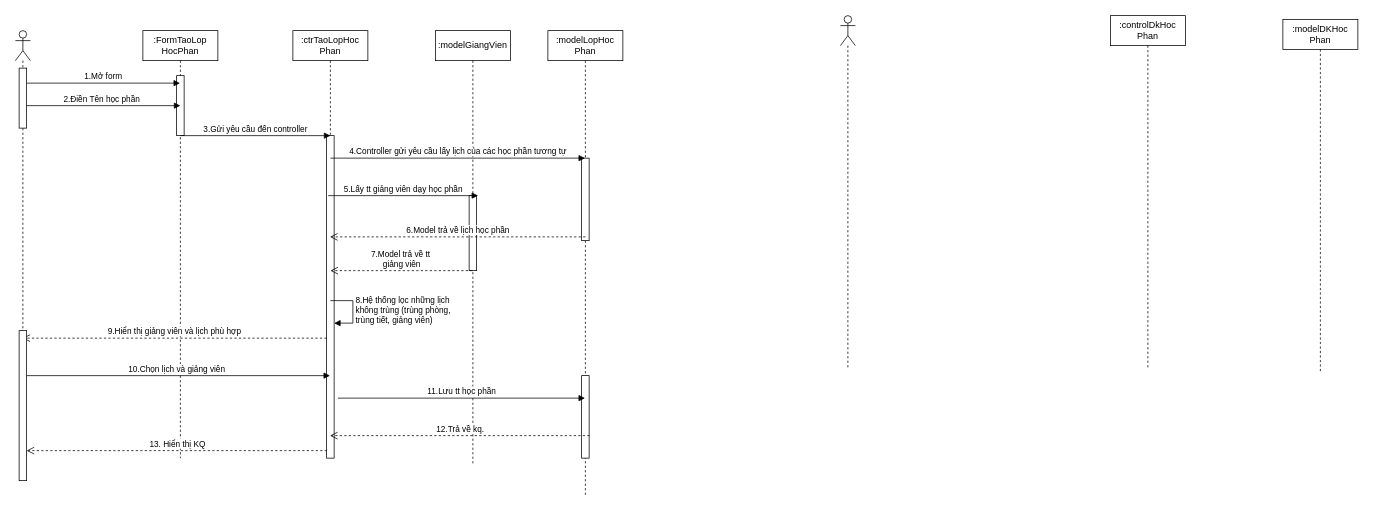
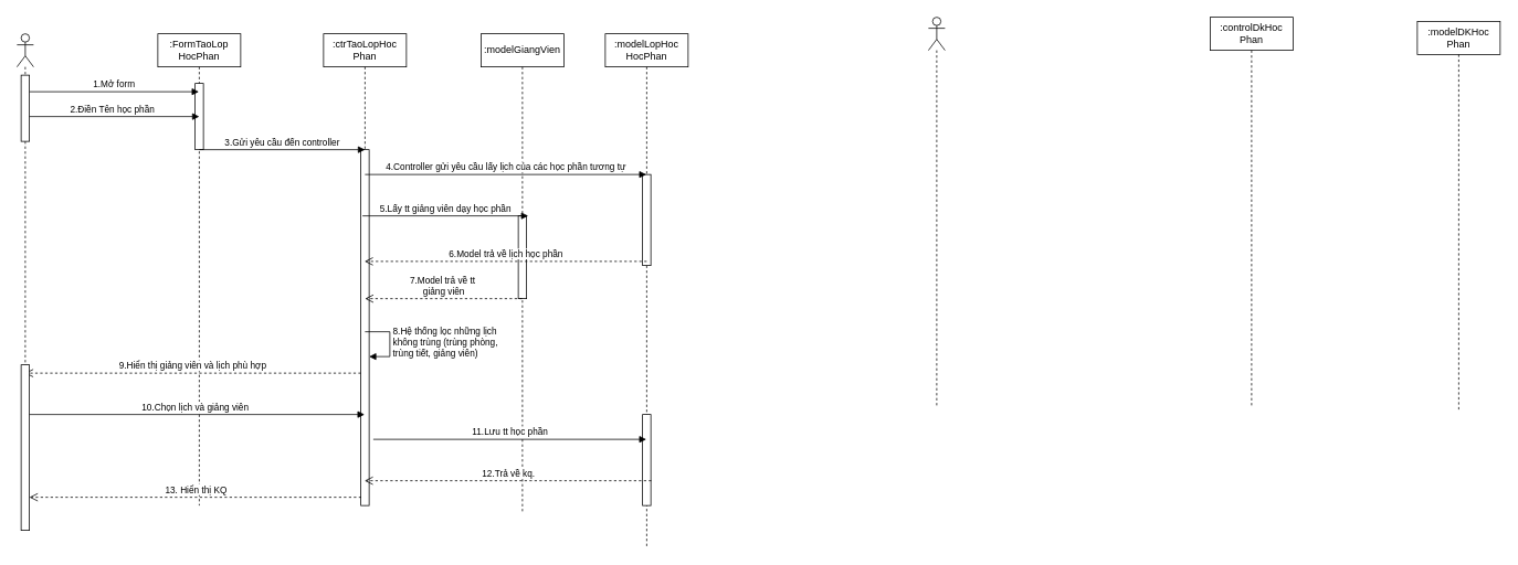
  <mxCell id="0" />
  <mxCell id="1" parent="0" />
  <mxCell id="2" value="" style="shape=umlLifeline;perimeter=lifelinePerimeter;whiteSpace=wrap;html=1;container=1;dropTarget=0;collapsible=0;recursiveResize=0;outlineConnect=0;portConstraint=eastwest;newEdgeStyle={&quot;curved&quot;:0,&quot;rounded&quot;:0};participant=umlActor;" vertex="1" parent="1"><mxGeometry x="20" y="40" width="20" height="570" as="geometry" /></mxCell>
  <mxCell id="3" value=":FormTaoLop&lt;br&gt;HocPhan" style="shape=umlLifeline;perimeter=lifelinePerimeter;whiteSpace=wrap;html=1;container=1;dropTarget=0;collapsible=0;recursiveResize=0;outlineConnect=0;portConstraint=eastwest;newEdgeStyle={&quot;curved&quot;:0,&quot;rounded&quot;:0};" vertex="1" parent="1"><mxGeometry x="190" y="40" width="100" height="570" as="geometry" /></mxCell>
  <mxCell id="4" value="" style="html=1;points=[[0,0,0,0,5],[0,1,0,0,-5],[1,0,0,0,5],[1,1,0,0,-5]];perimeter=orthogonalPerimeter;outlineConnect=0;targetShapes=umlLifeline;portConstraint=eastwest;newEdgeStyle={&quot;curved&quot;:0,&quot;rounded&quot;:0};" vertex="1" parent="3"><mxGeometry x="45" y="60" width="10" height="80" as="geometry" /></mxCell>
  <mxCell id="5" value=":ctrTaoLopHoc&lt;br&gt;Phan" style="shape=umlLifeline;perimeter=lifelinePerimeter;whiteSpace=wrap;html=1;container=1;dropTarget=0;collapsible=0;recursiveResize=0;outlineConnect=0;portConstraint=eastwest;newEdgeStyle={&quot;curved&quot;:0,&quot;rounded&quot;:0};" vertex="1" parent="1"><mxGeometry x="390" y="40" width="100" height="570" as="geometry" /></mxCell>
  <mxCell id="6" value="" style="html=1;points=[[0,0,0,0,5],[0,1,0,0,-5],[1,0,0,0,5],[1,1,0,0,-5]];perimeter=orthogonalPerimeter;outlineConnect=0;targetShapes=umlLifeline;portConstraint=eastwest;newEdgeStyle={&quot;curved&quot;:0,&quot;rounded&quot;:0};" vertex="1" parent="5"><mxGeometry x="45" y="140" width="10" height="430" as="geometry" /></mxCell>
- <mxCell id="7" value=":modelLopHoc&lt;br&gt;Phan" style="shape=umlLifeline;perimeter=lifelinePerimeter;whiteSpace=wrap;html=1;container=1;dropTarget=0;collapsible=0;recursiveResize=0;outlineConnect=0;portConstraint=eastwest;newEdgeStyle={&quot;curved&quot;:0,&quot;rounded&quot;:0};" vertex="1" parent="1"><mxGeometry x="730" y="40" width="100" height="620" as="geometry" /></mxCell>
+ <mxCell id="7" value=":modelLopHoc&lt;br&gt;HocPhan" style="shape=umlLifeline;perimeter=lifelinePerimeter;whiteSpace=wrap;html=1;container=1;dropTarget=0;collapsible=0;recursiveResize=0;outlineConnect=0;portConstraint=eastwest;newEdgeStyle={&quot;curved&quot;:0,&quot;rounded&quot;:0};" vertex="1" parent="1"><mxGeometry x="730" y="40" width="100" height="620" as="geometry" /></mxCell>
  <mxCell id="8" value="" style="html=1;points=[[0,0,0,0,5],[0,1,0,0,-5],[1,0,0,0,5],[1,1,0,0,-5]];perimeter=orthogonalPerimeter;outlineConnect=0;targetShapes=umlLifeline;portConstraint=eastwest;newEdgeStyle={&quot;curved&quot;:0,&quot;rounded&quot;:0};" vertex="1" parent="7"><mxGeometry x="45" y="170" width="10" height="110" as="geometry" /></mxCell>
  <mxCell id="9" value="" style="html=1;points=[[0,0,0,0,5],[0,1,0,0,-5],[1,0,0,0,5],[1,1,0,0,-5]];perimeter=orthogonalPerimeter;outlineConnect=0;targetShapes=umlLifeline;portConstraint=eastwest;newEdgeStyle={&quot;curved&quot;:0,&quot;rounded&quot;:0};" vertex="1" parent="7"><mxGeometry x="45" y="460" width="10" height="110" as="geometry" /></mxCell>
  <mxCell id="10" value="1.Mở form" style="html=1;verticalAlign=bottom;endArrow=block;curved=0;rounded=0;" edge="1" parent="1" source="27"><mxGeometry width="80" relative="1" as="geometry"><mxPoint x="29.5" y="110" as="sourcePoint" /><mxPoint x="239.5" y="110" as="targetPoint" /></mxGeometry></mxCell>
  <mxCell id="11" value=":modelGiangVien" style="shape=umlLifeline;perimeter=lifelinePerimeter;whiteSpace=wrap;html=1;container=1;dropTarget=0;collapsible=0;recursiveResize=0;outlineConnect=0;portConstraint=eastwest;newEdgeStyle={&quot;curved&quot;:0,&quot;rounded&quot;:0};" vertex="1" parent="1"><mxGeometry x="580" y="40" width="100" height="580" as="geometry" /></mxCell>
  <mxCell id="12" value="" style="html=1;points=[[0,0,0,0,5],[0,1,0,0,-5],[1,0,0,0,5],[1,1,0,0,-5]];perimeter=orthogonalPerimeter;outlineConnect=0;targetShapes=umlLifeline;portConstraint=eastwest;newEdgeStyle={&quot;curved&quot;:0,&quot;rounded&quot;:0};" vertex="1" parent="11"><mxGeometry x="45" y="220" width="10" height="100" as="geometry" /></mxCell>
  <mxCell id="13" value="2.Điền Tên học phần" style="html=1;verticalAlign=bottom;endArrow=block;curved=0;rounded=0;" edge="1" parent="1"><mxGeometry width="80" relative="1" as="geometry"><mxPoint x="30" y="140" as="sourcePoint" /><mxPoint x="240" y="140" as="targetPoint" /></mxGeometry></mxCell>
  <mxCell id="14" value="3.Gửi yêu cầu đến controller" style="html=1;verticalAlign=bottom;endArrow=block;curved=0;rounded=0;" edge="1" parent="1"><mxGeometry width="80" relative="1" as="geometry"><mxPoint x="240" y="180" as="sourcePoint" /><mxPoint x="440" y="180" as="targetPoint" /></mxGeometry></mxCell>
  <mxCell id="15" value="4.Controller gửi yêu cầu lấy lịch của các học phần tương tự" style="html=1;verticalAlign=bottom;endArrow=block;curved=0;rounded=0;" edge="1" parent="1" target="7"><mxGeometry width="80" relative="1" as="geometry"><mxPoint x="440" y="210" as="sourcePoint" /><mxPoint x="637" y="210" as="targetPoint" /></mxGeometry></mxCell>
  <mxCell id="16" value="5.Lấy tt giảng viên dạy học phần" style="html=1;verticalAlign=bottom;endArrow=block;curved=0;rounded=0;" edge="1" parent="1"><mxGeometry width="80" relative="1" as="geometry"><mxPoint x="437" y="260" as="sourcePoint" /><mxPoint x="637" y="260" as="targetPoint" /></mxGeometry></mxCell>
  <mxCell id="17" value="6.Model trả về lịch học phần" style="html=1;verticalAlign=bottom;endArrow=open;dashed=1;endSize=8;curved=0;rounded=0;exitX=0;exitY=1;exitDx=0;exitDy=-5;" edge="1" parent="1" target="5"><mxGeometry relative="1" as="geometry"><mxPoint x="710" y="315" as="targetPoint" /><mxPoint x="780" y="315" as="sourcePoint" /></mxGeometry></mxCell>
  <mxCell id="18" value="7.Model trả về tt&amp;nbsp;&lt;br&gt;giảng viên" style="html=1;verticalAlign=bottom;endArrow=open;dashed=1;endSize=8;curved=0;rounded=0;" edge="1" parent="1" source="11"><mxGeometry relative="1" as="geometry"><mxPoint x="440" y="360" as="targetPoint" /><mxPoint x="780" y="360" as="sourcePoint" /></mxGeometry></mxCell>
  <mxCell id="19" value="8.Hệ thống lọc những lịch&lt;br&gt;không trùng (trùng phòng, &lt;br&gt;trùng tiết, giảng viên)" style="html=1;align=left;spacingLeft=2;endArrow=block;rounded=0;edgeStyle=orthogonalEdgeStyle;curved=0;rounded=0;" edge="1" parent="1"><mxGeometry relative="1" as="geometry"><mxPoint x="440" y="400" as="sourcePoint" /><Array as="points"><mxPoint x="470" y="430" /></Array><mxPoint x="445" y="430" as="targetPoint" /></mxGeometry></mxCell>
  <mxCell id="20" value="9.Hiển thị giảng viên và lịch phù hợp" style="html=1;verticalAlign=bottom;endArrow=open;dashed=1;endSize=8;curved=0;rounded=0;" edge="1" parent="1"><mxGeometry relative="1" as="geometry"><mxPoint x="29.5" y="450" as="targetPoint" /><mxPoint x="435" y="450" as="sourcePoint" /></mxGeometry></mxCell>
  <mxCell id="21" value="10.Chọn lịch và giảng viên" style="html=1;verticalAlign=bottom;endArrow=block;curved=0;rounded=0;" edge="1" parent="1" target="5"><mxGeometry width="80" relative="1" as="geometry"><mxPoint x="30" y="500" as="sourcePoint" /><mxPoint x="240" y="500" as="targetPoint" /></mxGeometry></mxCell>
  <mxCell id="22" value="11.Lưu tt học phần" style="html=1;verticalAlign=bottom;endArrow=block;curved=0;rounded=0;" edge="1" parent="1" target="7"><mxGeometry width="80" relative="1" as="geometry"><mxPoint x="450" y="530" as="sourcePoint" /><mxPoint x="850" y="530" as="targetPoint" /></mxGeometry></mxCell>
  <mxCell id="23" value="12.Trả về kq." style="html=1;verticalAlign=bottom;endArrow=open;dashed=1;endSize=8;curved=0;rounded=0;" edge="1" parent="1" target="5"><mxGeometry relative="1" as="geometry"><mxPoint x="380" y="580" as="targetPoint" /><mxPoint x="785.5" y="580" as="sourcePoint" /></mxGeometry></mxCell>
  <mxCell id="24" value="13. Hiển thị KQ" style="html=1;verticalAlign=bottom;endArrow=open;dashed=1;endSize=8;curved=0;rounded=0;" edge="1" parent="1" target="25"><mxGeometry relative="1" as="geometry"><mxPoint x="30" y="600" as="targetPoint" /><mxPoint x="435.5" y="600" as="sourcePoint" /></mxGeometry></mxCell>
  <mxCell id="25" value="" style="html=1;points=[[0,0,0,0,5],[0,1,0,0,-5],[1,0,0,0,5],[1,1,0,0,-5]];perimeter=orthogonalPerimeter;outlineConnect=0;targetShapes=umlLifeline;portConstraint=eastwest;newEdgeStyle={&quot;curved&quot;:0,&quot;rounded&quot;:0};" vertex="1" parent="1"><mxGeometry x="25" y="440" width="10" height="200" as="geometry" /></mxCell>
  <mxCell id="26" value="" style="html=1;verticalAlign=bottom;endArrow=block;curved=0;rounded=0;" edge="1" parent="1" target="27"><mxGeometry width="80" relative="1" as="geometry"><mxPoint x="29.5" y="110" as="sourcePoint" /><mxPoint x="239.5" y="110" as="targetPoint" /></mxGeometry></mxCell>
  <mxCell id="27" value="" style="html=1;points=[[0,0,0,0,5],[0,1,0,0,-5],[1,0,0,0,5],[1,1,0,0,-5]];perimeter=orthogonalPerimeter;outlineConnect=0;targetShapes=umlLifeline;portConstraint=eastwest;newEdgeStyle={&quot;curved&quot;:0,&quot;rounded&quot;:0};" vertex="1" parent="1"><mxGeometry x="25" y="90" width="10" height="80" as="geometry" /></mxCell>
  <mxCell id="28" value="" style="shape=umlLifeline;perimeter=lifelinePerimeter;whiteSpace=wrap;html=1;container=1;dropTarget=0;collapsible=0;recursiveResize=0;outlineConnect=0;portConstraint=eastwest;newEdgeStyle={&quot;curved&quot;:0,&quot;rounded&quot;:0};participant=umlActor;" vertex="1" parent="1"><mxGeometry x="1120" y="20" width="20" height="470" as="geometry" /></mxCell>
- <mxCell id="29" value=":controlDkHoc&lt;br&gt;Phan" style="shape=umlLifeline;perimeter=lifelinePerimeter;whiteSpace=wrap;html=1;container=1;dropTarget=0;collapsible=0;recursiveResize=0;outlineConnect=0;portConstraint=eastwest;newEdgeStyle={&quot;curved&quot;:0,&quot;rounded&quot;:0};" vertex="1" parent="1"><mxGeometry x="1480" y="20" width="100" height="470" as="geometry" /></mxCell>
+ <mxCell id="29" value=":controlDkHoc&lt;br&gt;Phan" style="shape=umlLifeline;perimeter=lifelinePerimeter;whiteSpace=wrap;html=1;container=1;dropTarget=0;collapsible=0;recursiveResize=0;outlineConnect=0;portConstraint=eastwest;newEdgeStyle={&quot;curved&quot;:0,&quot;rounded&quot;:0};" vertex="1" parent="1"><mxGeometry x="1460" y="20" width="100" height="470" as="geometry" /></mxCell>
  <mxCell id="30" value=":modelDKHoc&lt;br&gt;Phan" style="shape=umlLifeline;perimeter=lifelinePerimeter;whiteSpace=wrap;html=1;container=1;dropTarget=0;collapsible=0;recursiveResize=0;outlineConnect=0;portConstraint=eastwest;newEdgeStyle={&quot;curved&quot;:0,&quot;rounded&quot;:0};" vertex="1" parent="1"><mxGeometry x="1710" y="25" width="100" height="470" as="geometry" /></mxCell>
